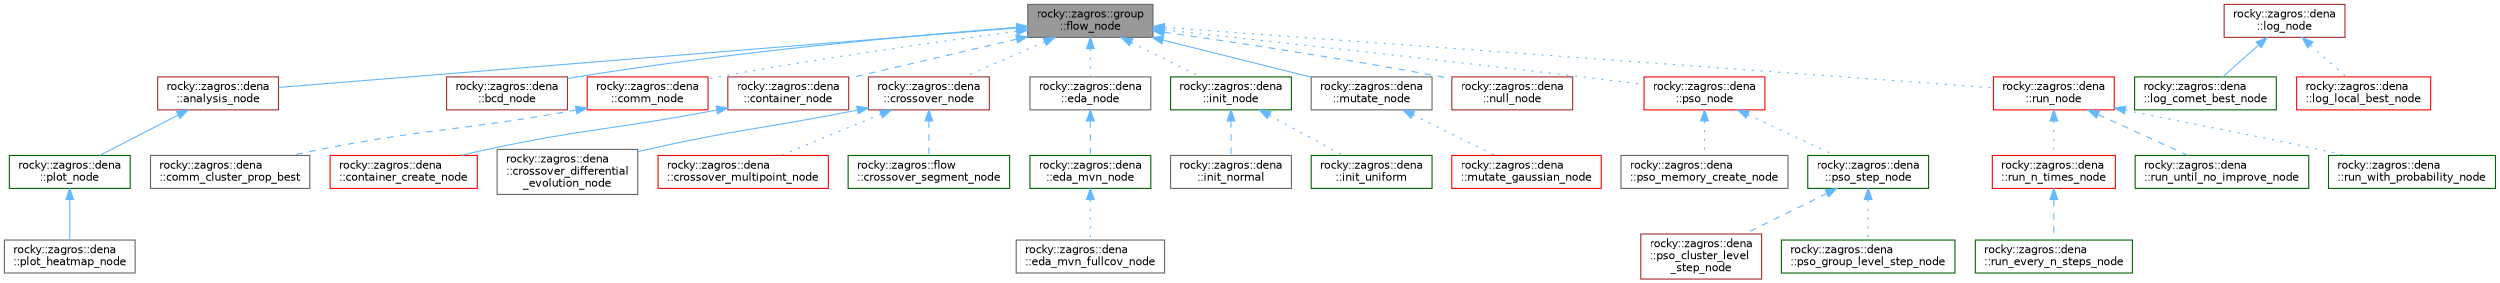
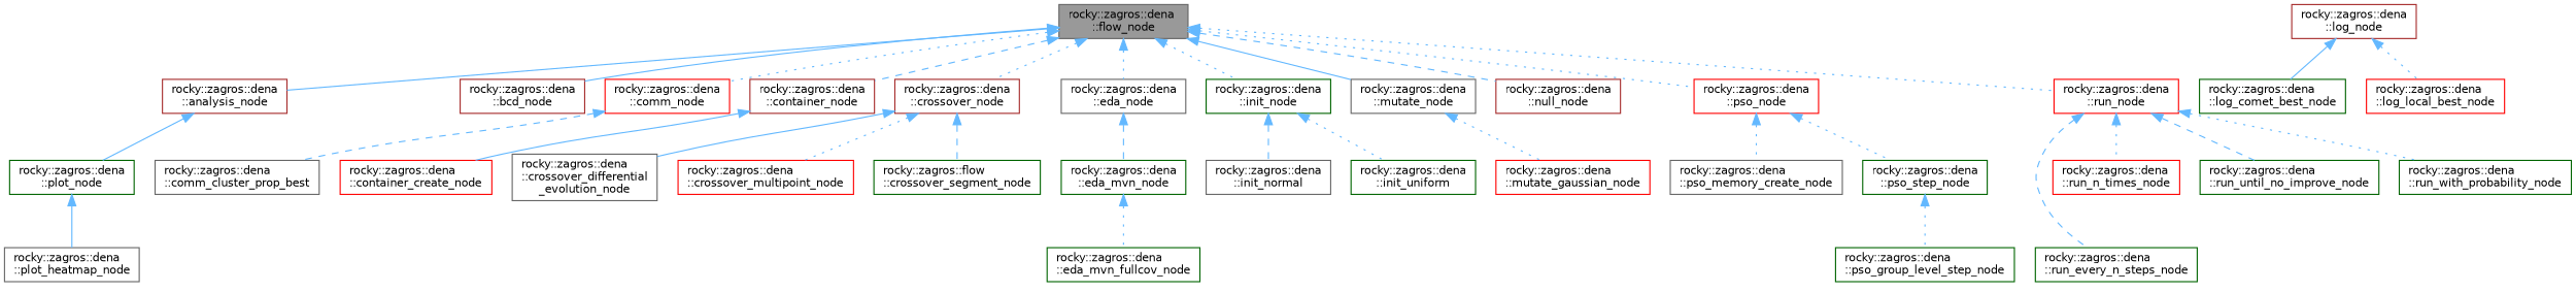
  digraph {
    rankdir=TB
    node [color=darkgreen fillcolor=white fontname=Helvetica fontsize=10 shape=box style=filled]
    edge [color=steelblue1 dir=back fontname=Helvetica fontsize=10 labelfontname=Helvetica labelfontsize=10 style=dotted]
-   n1 [color=gray40 fillcolor=grey60 fontcolor=black height=0.2 label="rocky::zagros::group\l::flow_node" width=0.4]
+   n1 [color=gray40 fillcolor=grey60 fontcolor=black height=0.2 label="rocky::zagros::dena\l::flow_node" width=0.4]
    n2 [color=brown height=0.2 label="rocky::zagros::dena\l::analysis_node" width=0.4]
    n3 [color=brown height=0.2 label="rocky::zagros::dena\l::bcd_node" width=0.4]
    n4 [color=red height=0.2 label="rocky::zagros::dena\l::comm_node" width=0.4]
    n5 [color=brown height=0.2 label="rocky::zagros::dena\l::container_node" width=0.4]
    n6 [color=brown height=0.2 label="rocky::zagros::dena\l::crossover_node" width=0.4]
    n7 [color=gray40 height=0.2 label="rocky::zagros::dena\l::eda_node" width=0.4]
    n8 [height=0.2 label="rocky::zagros::dena\l::init_node" width=0.4]
    n9 [color=gray40 height=0.2 label="rocky::zagros::dena\l::mutate_node" width=0.4]
    n10 [color=brown height=0.2 label="rocky::zagros::dena\l::null_node" width=0.4]
    n11 [color=red height=0.2 label="rocky::zagros::dena\l::pso_node" width=0.4]
    n12 [color=red height=0.2 label="rocky::zagros::dena\l::run_node" width=0.4]
    n13 [height=0.2 label="rocky::zagros::dena\l::plot_node" width=0.4]
    n14 [color=gray40 height=0.2 label="rocky::zagros::dena\l::comm_cluster_prop_best" width=0.4]
    n15 [color=red height=0.2 label="rocky::zagros::dena\l::container_create_node" width=0.4]
    n16 [color=gray40 height=0.2 label="rocky::zagros::dena\l::crossover_differential\l_evolution_node" width=0.4]
    n17 [color=red height=0.2 label="rocky::zagros::dena\l::crossover_multipoint_node" width=0.4]
    n18 [height=0.2 label="rocky::zagros::flow\l::crossover_segment_node" width=0.4]
    n19 [height=0.2 label="rocky::zagros::dena\l::eda_mvn_node" width=0.4]
    n20 [color=gray40 height=0.2 label="rocky::zagros::dena\l::init_normal" width=0.4]
    n21 [height=0.2 label="rocky::zagros::dena\l::init_uniform" width=0.4]
    n22 [color=brown height=0.2 label="rocky::zagros::dena\l::log_node" width=0.4]
    n23 [height=0.2 label="rocky::zagros::dena\l::log_comet_best_node" width=0.4]
    n24 [color=red height=0.2 label="rocky::zagros::dena\l::log_local_best_node" width=0.4]
    n25 [color=red height=0.2 label="rocky::zagros::dena\l::mutate_gaussian_node" width=0.4]
    n26 [color=gray40 height=0.2 label="rocky::zagros::dena\l::pso_memory_create_node" width=0.4]
    n27 [height=0.2 label="rocky::zagros::dena\l::pso_step_node" width=0.4]
    n28 [height=0.2 label="rocky::zagros::dena\l::run_every_n_steps_node" width=0.4]
    n29 [color=red height=0.2 label="rocky::zagros::dena\l::run_n_times_node" width=0.4]
    n30 [height=0.2 label="rocky::zagros::dena\l::run_until_no_improve_node" width=0.4]
    n31 [height=0.2 label="rocky::zagros::dena\l::run_with_probability_node" width=0.4]
    n32 [color=gray40 height=0.2 label="rocky::zagros::dena\l::plot_heatmap_node" width=0.4]
-   n33 [color=gray40 height=0.2 label="rocky::zagros::dena\l::eda_mvn_fullcov_node" width=0.4]
-   n34 [color=brown height=0.2 label="rocky::zagros::dena\l::pso_cluster_level\l_step_node" width=0.4]
+   n33 [height=0.2 label="rocky::zagros::dena\l::eda_mvn_fullcov_node" width=0.4]
    n35 [height=0.2 label="rocky::zagros::dena\l::pso_group_level_step_node" width=0.4]
    n1 -> n2 [style=solid]
    n1 -> n3 [style=solid]
    n1 -> n4
    n1 -> n5 [style=dashed]
    n1 -> n6
    n1 -> n7
    n1 -> n8
    n1 -> n9 [style=solid]
    n1 -> n10 [style=dashed]
    n1 -> n11
    n1 -> n12
    n2 -> n13 [style=solid]
    n4 -> n14 [style=dashed]
    n5 -> n15 [style=solid]
    n6 -> n16 [style=solid]
    n6 -> n17
    n6 -> n18 [style=dashed]
    n7 -> n19 [style=dashed]
    n8 -> n20 [style=dashed]
    n8 -> n21
    n9 -> n25
    n11 -> n26
    n11 -> n27
-   n29 -> n28 [style=dashed]
+   n12 -> n28 [style=dashed]
    n12 -> n29
    n12 -> n30 [style=dashed]
    n12 -> n31
    n13 -> n32 [style=solid]
    n19 -> n33
    n22 -> n23 [style=solid]
    n22 -> n24
-   n27 -> n34 [style=dashed]
    n27 -> n35
  }
